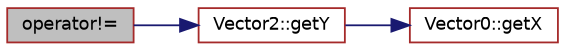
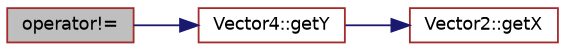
  digraph {
    rankdir=LR
    node [color=brown fillcolor=white fontname=Helvetica fontsize=10 shape=record style=filled]
    edge [color=midnightblue fontname=Helvetica fontsize=10 labelfontname=Helvetica labelfontsize=10 style=solid]
    n1 [fillcolor=grey75 fontcolor=black height=0.2 label="operator!=" width=0.4]
-   n2 [height=0.2 label="Vector2::getY" width=0.4]
-   n3 [height=0.2 label="Vector0::getX" width=0.4]
+   n2 [height=0.2 label="Vector4::getY" width=0.4]
+   n3 [height=0.2 label="Vector2::getX" width=0.4]
    n1 -> n2
    n2 -> n3
  }
